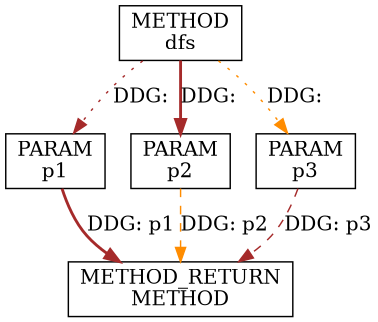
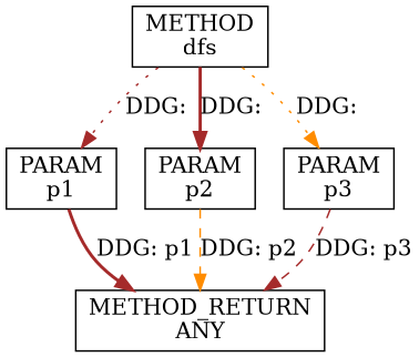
  digraph {
    node [shape=rect]
    edge [color=brown style=dotted]
    n1 [label=<METHOD<BR/>dfs>]
    n2 [label=<PARAM<BR/>p1>]
    n3 [label=<PARAM<BR/>p2>]
    n4 [label=<PARAM<BR/>p3>]
-   n5 [label=<METHOD_RETURN<BR/>METHOD>]
+   n5 [label=<METHOD_RETURN<BR/>ANY>]
    n1 -> n2 [label="DDG: "]
    n1 -> n3 [label="DDG: " style=bold]
    n1 -> n4 [label="DDG: " color=darkorange]
    n2 -> n5 [label="DDG: p1" style=bold]
    n3 -> n5 [label="DDG: p2" color=darkorange style=dashed]
    n4 -> n5 [label="DDG: p3" style=dashed]
  }
